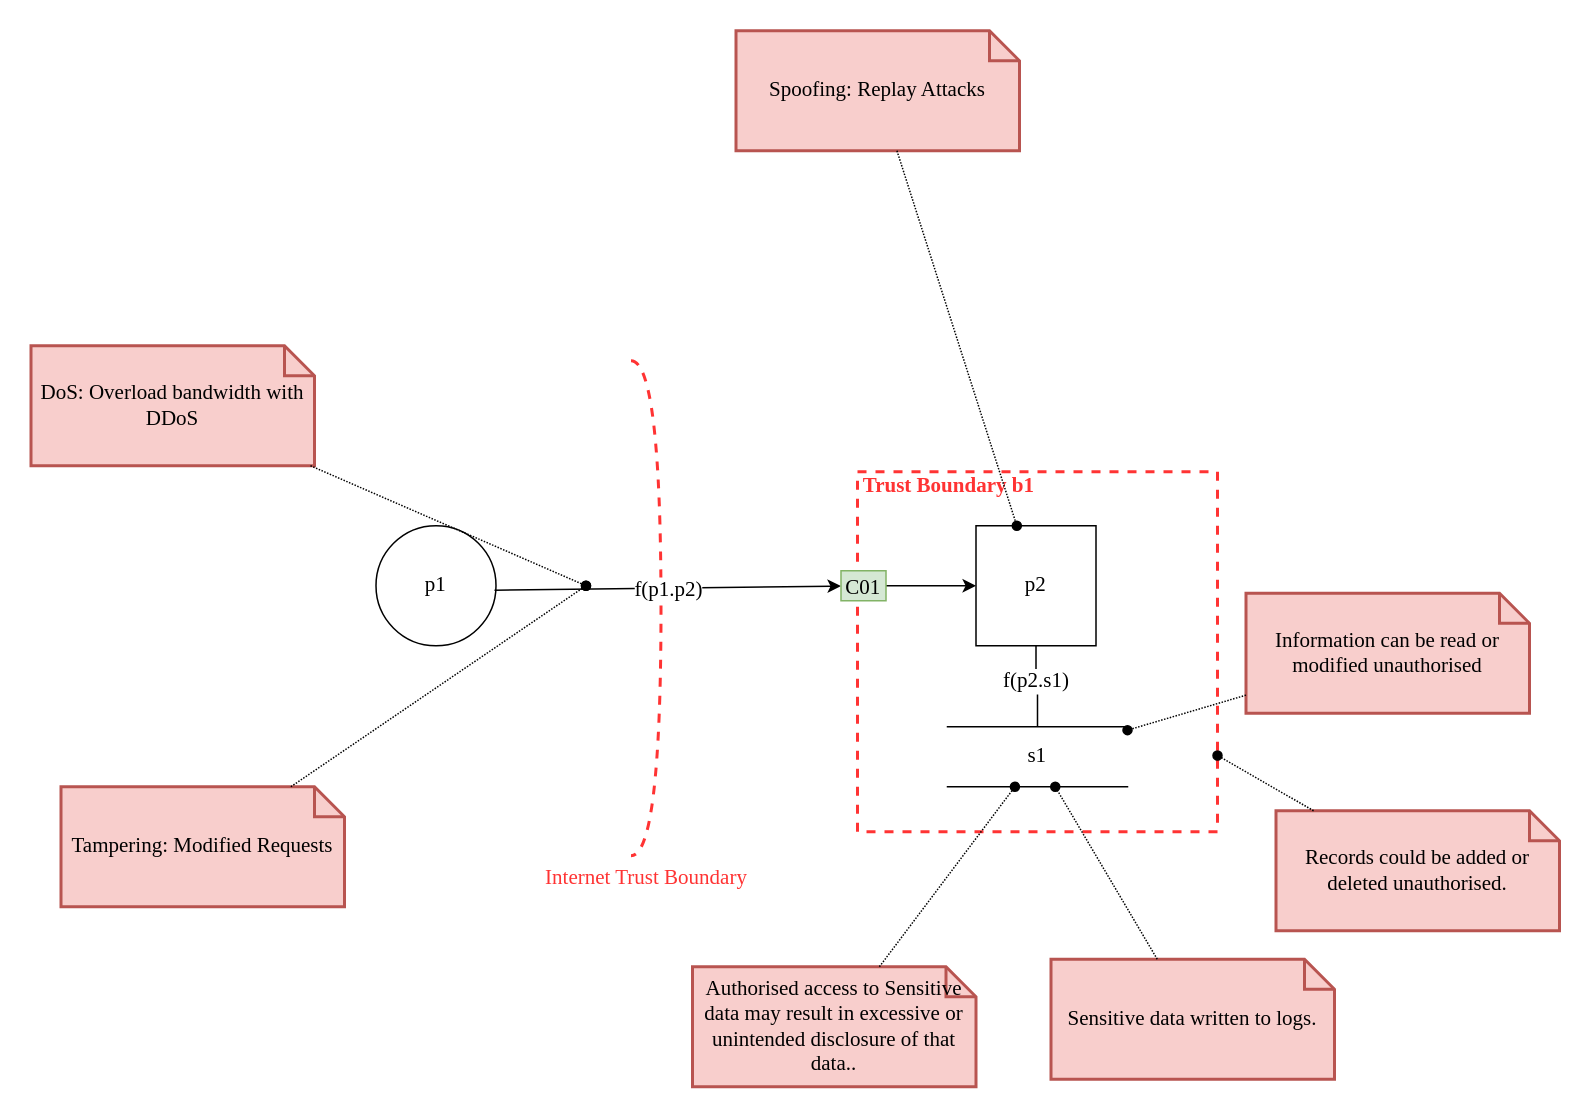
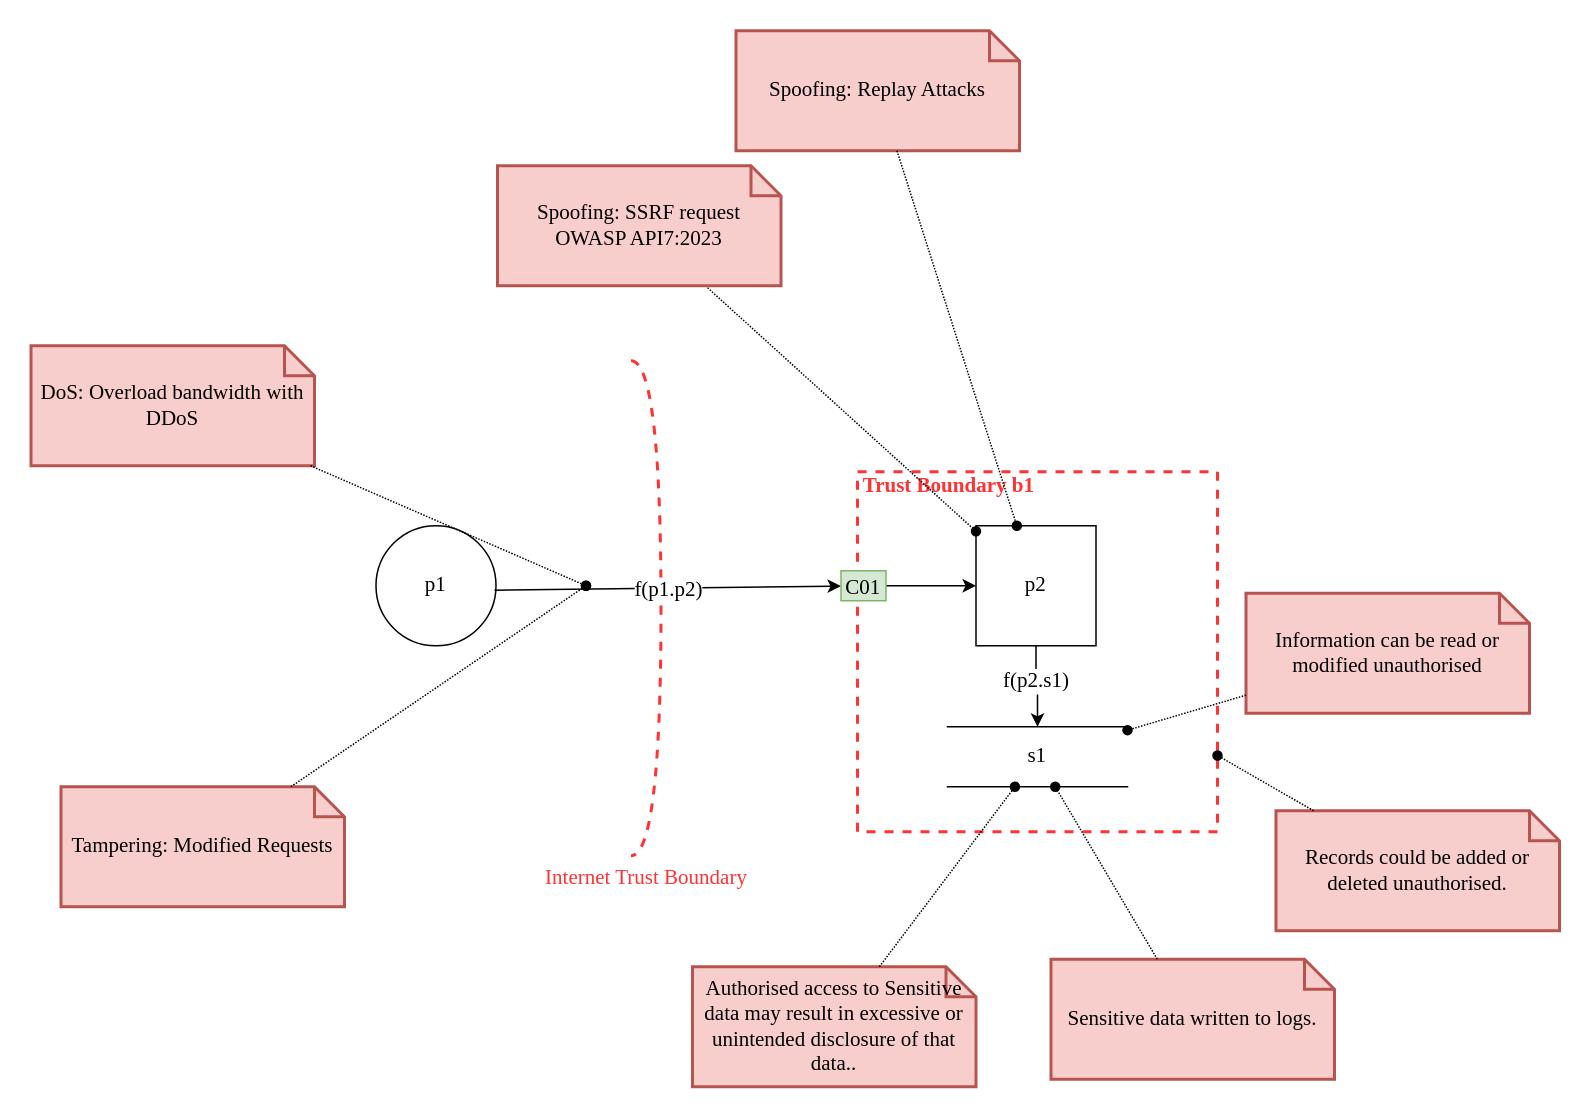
  <mxCell id="0" />
  <mxCell id="1" parent="0" />
  <mxCell id="2" value="p1" style="ellipse;whiteSpace=wrap;html=1;aspect=fixed;hachureGap=4;fontFamily=Architects Daughter;fontSource=https%3A%2F%2Ffonts.googleapis.com%2Fcss%3Ffamily%3DArchitects%2BDaughter;fontSize=14;rounded=0;" parent="1" vertex="1"><mxGeometry x="250" y="350" width="80" height="80" as="geometry" /></mxCell>
  <mxCell id="3" value="Trust Boundary b1" style="html=1;fontColor=#FF3333;fontStyle=1;align=left;verticalAlign=top;spacing=0;labelBorderColor=none;fillColor=none;dashed=1;strokeWidth=2;strokeColor=#FF3333;spacingLeft=4;spacingTop=-3;hachureGap=4;fontFamily=Architects Daughter;fontSource=https%3A%2F%2Ffonts.googleapis.com%2Fcss%3Ffamily%3DArchitects%2BDaughter;fontSize=14;rounded=0;" parent="1" vertex="1"><mxGeometry x="571" y="314" width="240" height="240" as="geometry" /></mxCell>
- <mxCell id="4" value="" style="edgeStyle=orthogonalEdgeStyle;rounded=0;hachureGap=4;orthogonalLoop=1;jettySize=auto;html=1;fontFamily=Architects Daughter;fontSource=https%3A%2F%2Ffonts.googleapis.com%2Fcss%3Ffamily%3DArchitects%2BDaughter;fontSize=14;endArrow=none;" parent="1" source="6" target="7" edge="1"><mxGeometry relative="1" as="geometry" /></mxCell>
+ <mxCell id="4" value="" style="edgeStyle=orthogonalEdgeStyle;rounded=0;hachureGap=4;orthogonalLoop=1;jettySize=auto;html=1;fontFamily=Architects Daughter;fontSource=https%3A%2F%2Ffonts.googleapis.com%2Fcss%3Ffamily%3DArchitects%2BDaughter;fontSize=14;" parent="1" source="6" target="7" edge="1"><mxGeometry relative="1" as="geometry" /></mxCell>
  <mxCell id="5" value="f(p2.s1)" style="edgeLabel;html=1;align=center;verticalAlign=middle;resizable=0;points=[];fontFamily=Architects Daughter;fontSource=https%3A%2F%2Ffonts.googleapis.com%2Fcss%3Ffamily%3DArchitects%2BDaughter;fontSize=14;" vertex="1" connectable="0" parent="4"><mxGeometry x="-0.148" y="-1" relative="1" as="geometry"><mxPoint as="offset" /></mxGeometry></mxCell>
  <mxCell id="6" value="p2" style="whiteSpace=wrap;html=1;aspect=fixed;hachureGap=4;fontFamily=Architects Daughter;fontSource=https%3A%2F%2Ffonts.googleapis.com%2Fcss%3Ffamily%3DArchitects%2BDaughter;fontSize=14;rounded=0;" parent="1" vertex="1"><mxGeometry x="650" y="350" width="80" height="80" as="geometry" /></mxCell>
  <mxCell id="7" value="s1" style="shape=partialRectangle;whiteSpace=wrap;html=1;left=0;right=0;fillColor=none;hachureGap=4;fontFamily=Architects Daughter;fontSource=https%3A%2F%2Ffonts.googleapis.com%2Fcss%3Ffamily%3DArchitects%2BDaughter;fontSize=14;rounded=0;" parent="1" vertex="1"><mxGeometry x="631" y="484" width="120" height="40" as="geometry" /></mxCell>
  <mxCell id="8" value="" style="endArrow=classic;html=1;fontColor=#FF3333;rounded=0;hachureGap=4;fontFamily=Architects Daughter;fontSource=https%3A%2F%2Ffonts.googleapis.com%2Fcss%3Ffamily%3DArchitects%2BDaughter;fontSize=14;" parent="1" target="6" edge="1" source="12"><mxGeometry width="50" height="50" relative="1" as="geometry"><mxPoint x="329" y="393" as="sourcePoint" /><mxPoint x="560" y="398.634" as="targetPoint" /></mxGeometry></mxCell>
  <mxCell id="9" value="Internet Trust Boundary" style="shape=requiredInterface;html=1;verticalLabelPosition=bottom;dashed=1;strokeColor=#FF3333;strokeWidth=2;fillColor=none;fontColor=#FF3333;align=center;verticalAlign=top;labelPosition=center;hachureGap=4;fontFamily=Architects Daughter;fontSource=https%3A%2F%2Ffonts.googleapis.com%2Fcss%3Ffamily%3DArchitects%2BDaughter;fontSize=14;" parent="1" vertex="1"><mxGeometry x="420" y="240" width="20" height="330" as="geometry" /></mxCell>
  <mxCell id="10" value="" style="endArrow=classic;html=1;fontColor=#FF3333;rounded=0;hachureGap=4;fontFamily=Architects Daughter;fontSource=https%3A%2F%2Ffonts.googleapis.com%2Fcss%3Ffamily%3DArchitects%2BDaughter;fontSize=14;" edge="1" parent="1" target="12"><mxGeometry width="50" height="50" relative="1" as="geometry"><mxPoint x="329" y="393" as="sourcePoint" /><mxPoint x="651" y="390" as="targetPoint" /></mxGeometry></mxCell>
  <mxCell id="11" value="f(p1.p2)" style="edgeLabel;html=1;align=center;verticalAlign=middle;resizable=0;points=[];fontSize=14;fontFamily=Architects Daughter;rounded=0;" vertex="1" connectable="0" parent="10"><mxGeometry x="-0.006" y="-1" relative="1" as="geometry"><mxPoint as="offset" /></mxGeometry></mxCell>
  <mxCell id="12" value="&lt;font data-font-src=&quot;https://fonts.googleapis.com/css?family=Architects+Daughter&quot; face=&quot;Architects Daughter&quot; style=&quot;font-size: 14px;&quot;&gt;C01&lt;/font&gt;" style="text;html=1;strokeColor=#82b366;fillColor=#d5e8d4;align=center;verticalAlign=middle;whiteSpace=wrap;overflow=hidden;fontSize=14;" vertex="1" parent="1"><mxGeometry x="560" y="380" width="30" height="20" as="geometry" /></mxCell>
+ <mxCell id="13" value="" style="rounded=0;orthogonalLoop=1;jettySize=auto;html=1;dashed=1;dashPattern=1 1;endArrow=oval;endFill=1;" edge="1" parent="1" source="14" target="6"><mxGeometry relative="1" as="geometry" /></mxCell>
+ <mxCell id="14" value="Spoofing: SSRF request&lt;br&gt;OWASP API7:2023" style="shape=note;strokeWidth=2;fontSize=14;size=20;whiteSpace=wrap;html=1;fillColor=#f8cecc;strokeColor=#b85450;fontFamily=Architects Daughter;fontSource=https%3A%2F%2Ffonts.googleapis.com%2Fcss%3Ffamily%3DArchitects%2BDaughter;" vertex="1" parent="1"><mxGeometry x="331" y="110" width="189" height="80" as="geometry" /></mxCell>
  <mxCell id="15" value="Spoofing: Replay Attacks" style="shape=note;strokeWidth=2;fontSize=14;size=20;whiteSpace=wrap;html=1;fillColor=#f8cecc;strokeColor=#b85450;fontFamily=Architects Daughter;fontSource=https%3A%2F%2Ffonts.googleapis.com%2Fcss%3Ffamily%3DArchitects%2BDaughter;" vertex="1" parent="1"><mxGeometry x="490" y="20" width="189" height="80" as="geometry" /></mxCell>
  <mxCell id="16" value="" style="rounded=0;orthogonalLoop=1;jettySize=auto;html=1;dashed=1;dashPattern=1 1;endArrow=oval;endFill=1;" edge="1" parent="1" source="15" target="6"><mxGeometry relative="1" as="geometry"><mxPoint x="480" y="200" as="sourcePoint" /><mxPoint x="671" y="373" as="targetPoint" /></mxGeometry></mxCell>
  <mxCell id="17" value="Tampering: Modified Requests" style="shape=note;strokeWidth=2;fontSize=14;size=20;whiteSpace=wrap;html=1;fillColor=#f8cecc;strokeColor=#b85450;fontFamily=Architects Daughter;fontSource=https%3A%2F%2Ffonts.googleapis.com%2Fcss%3Ffamily%3DArchitects%2BDaughter;" vertex="1" parent="1"><mxGeometry x="40" y="524" width="189" height="80" as="geometry" /></mxCell>
  <mxCell id="18" value="" style="rounded=0;orthogonalLoop=1;jettySize=auto;html=1;dashed=1;dashPattern=1 1;endArrow=oval;endFill=1;" edge="1" parent="1" source="17"><mxGeometry relative="1" as="geometry"><mxPoint x="607" y="110" as="sourcePoint" /><mxPoint x="390" y="390" as="targetPoint" /></mxGeometry></mxCell>
  <mxCell id="19" value="DoS: Overload bandwidth with DDoS" style="shape=note;strokeWidth=2;fontSize=14;size=20;whiteSpace=wrap;html=1;fillColor=#f8cecc;strokeColor=#b85450;fontFamily=Architects Daughter;fontSource=https%3A%2F%2Ffonts.googleapis.com%2Fcss%3Ffamily%3DArchitects%2BDaughter;" vertex="1" parent="1"><mxGeometry x="20" width="189" height="80" as="geometry" y="230" /></mxCell>
  <mxCell id="20" value="" style="rounded=0;orthogonalLoop=1;jettySize=auto;html=1;dashed=1;dashPattern=1 1;endArrow=oval;endFill=1;" edge="1" parent="1" source="19"><mxGeometry relative="1" as="geometry"><mxPoint x="203" y="534" as="sourcePoint" /><mxPoint x="390" y="390" as="targetPoint" /></mxGeometry></mxCell>
  <mxCell id="21" value="Sensitive data written to logs." style="shape=note;strokeWidth=2;fontSize=14;size=20;whiteSpace=wrap;html=1;fillColor=#f8cecc;strokeColor=#b85450;fontFamily=Architects Daughter;fontSource=https%3A%2F%2Ffonts.googleapis.com%2Fcss%3Ffamily%3DArchitects%2BDaughter;" vertex="1" parent="1"><mxGeometry x="700" y="639" width="189" height="80" as="geometry" /></mxCell>
  <mxCell id="22" value="" style="rounded=0;orthogonalLoop=1;jettySize=auto;html=1;dashed=1;dashPattern=1 1;endArrow=oval;endFill=1;" edge="1" parent="1" source="21" target="7"><mxGeometry relative="1" as="geometry"><mxPoint x="203" y="534" as="sourcePoint" /><mxPoint x="400" y="400" as="targetPoint" /></mxGeometry></mxCell>
  <mxCell id="23" value="Records could be added or deleted unauthorised." style="shape=note;strokeWidth=2;fontSize=14;size=20;whiteSpace=wrap;html=1;fillColor=#f8cecc;strokeColor=#b85450;fontFamily=Architects Daughter;fontSource=https%3A%2F%2Ffonts.googleapis.com%2Fcss%3Ffamily%3DArchitects%2BDaughter;" vertex="1" parent="1"><mxGeometry x="850" y="540" width="189" height="80" as="geometry" /></mxCell>
  <mxCell id="24" value="" style="rounded=0;orthogonalLoop=1;jettySize=auto;html=1;dashed=1;dashPattern=1 1;endArrow=oval;endFill=1;" edge="1" parent="1" source="23" target="3"><mxGeometry relative="1" as="geometry"><mxPoint x="774" y="654" as="sourcePoint" /><mxPoint x="711" y="534" as="targetPoint" /></mxGeometry></mxCell>
  <mxCell id="25" value="Information can be read or modified unauthorised" style="shape=note;strokeWidth=2;fontSize=14;size=20;whiteSpace=wrap;html=1;fillColor=#f8cecc;strokeColor=#b85450;fontFamily=Architects Daughter;fontSource=https%3A%2F%2Ffonts.googleapis.com%2Fcss%3Ffamily%3DArchitects%2BDaughter;" vertex="1" parent="1"><mxGeometry x="830" y="395" width="189" height="80" as="geometry" /></mxCell>
  <mxCell id="26" value="" style="rounded=0;orthogonalLoop=1;jettySize=auto;html=1;dashed=1;dashPattern=1 1;endArrow=oval;endFill=1;" edge="1" parent="1" source="25" target="7"><mxGeometry relative="1" as="geometry"><mxPoint x="774" y="654" as="sourcePoint" /><mxPoint x="711" y="534" as="targetPoint" /></mxGeometry></mxCell>
  <mxCell id="27" value="Authorised access to Sensitive data may result in excessive or unintended disclosure of that data.." style="shape=note;strokeWidth=2;fontSize=14;size=20;whiteSpace=wrap;html=1;fillColor=#f8cecc;strokeColor=#b85450;fontFamily=Architects Daughter;fontSource=https%3A%2F%2Ffonts.googleapis.com%2Fcss%3Ffamily%3DArchitects%2BDaughter;" vertex="1" parent="1"><mxGeometry x="461" y="644" width="189" height="80" as="geometry" /></mxCell>
  <mxCell id="28" value="" style="rounded=0;orthogonalLoop=1;jettySize=auto;html=1;dashed=1;dashPattern=1 1;endArrow=oval;endFill=1;" edge="1" parent="1" source="27" target="7"><mxGeometry relative="1" as="geometry"><mxPoint x="774" y="654" as="sourcePoint" /><mxPoint x="711" y="534" as="targetPoint" /></mxGeometry></mxCell>
